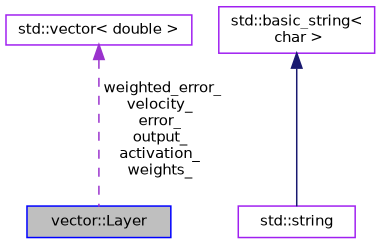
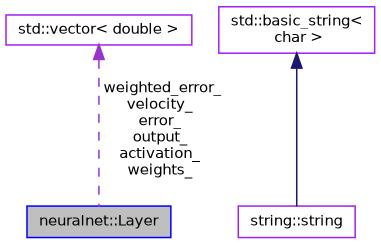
  digraph {
    node [color=purple fillcolor=white fontname=Helvetica fontsize=10 shape=record style=filled]
    edge [dir=back fontname=Helvetica fontsize=10 labelfontname=Helvetica labelfontsize=10]
-   n1 [color=blue fillcolor=grey75 fontcolor=black height=0.2 label="vector::Layer" width=0.4]
-   n2 [height=0.2 label="std::string" width=0.4]
+   n1 [color=blue fillcolor=grey75 fontcolor=black height=0.2 label="neuralnet::Layer" width=0.4]
+   n2 [height=0.2 label="string::string" width=0.4]
    n3 [height=0.2 label="std::basic_string\<\l char \>" width=0.4]
    n4 [height=0.2 label="std::vector\< double \>" width=0.4]
    n3 -> n2 [color=midnightblue style=solid]
    n4 -> n1 [color=darkorchid3 label=" weighted_error_\nvelocity_\nerror_\noutput_\nactivation_\nweights_" style=dashed]
  }
